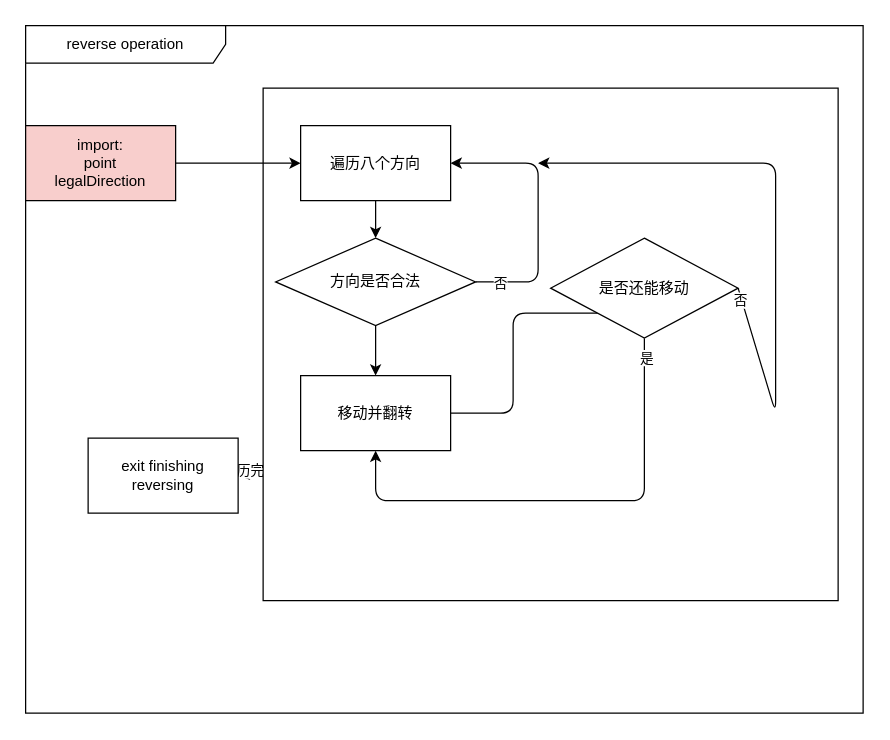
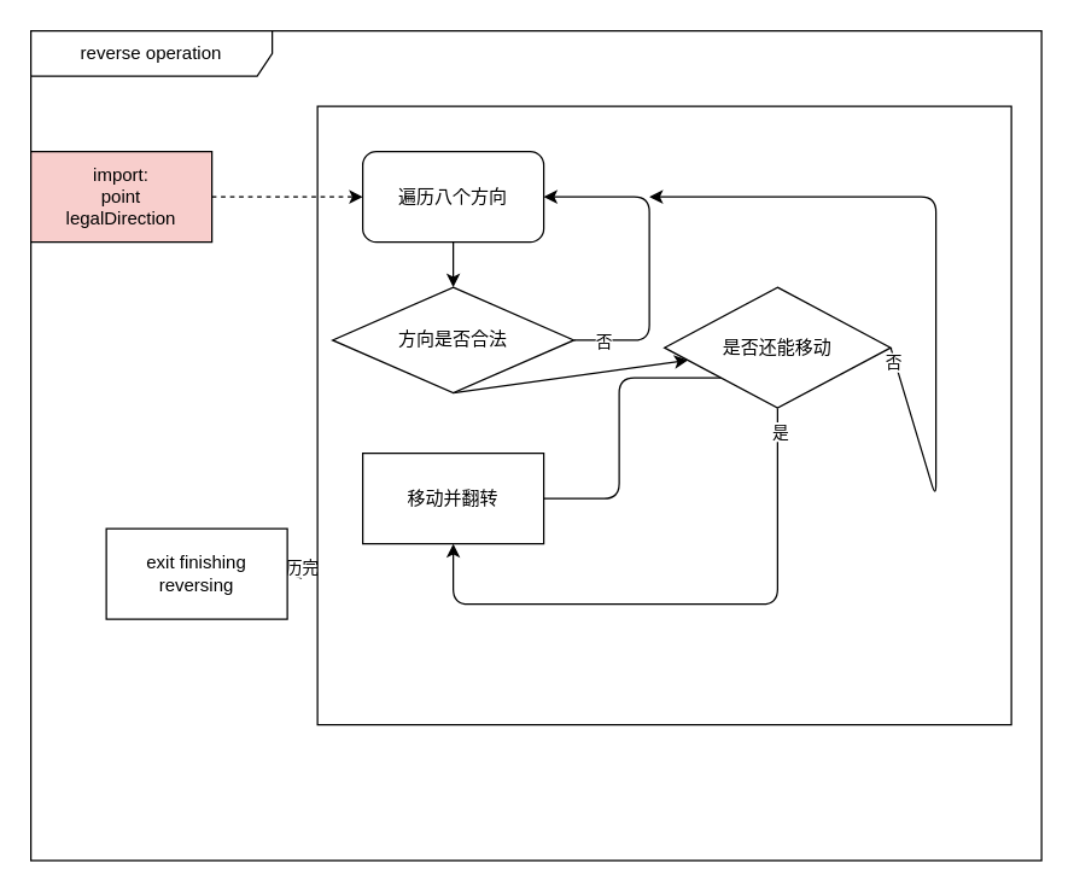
  <mxCell id="0" />
  <mxCell id="1" parent="0" />
  <mxCell id="2" value="reverse operation" style="shape=umlFrame;whiteSpace=wrap;html=1;pointerEvents=0;recursiveResize=0;container=1;collapsible=0;width=160;" vertex="1" parent="1"><mxGeometry x="20" y="20" width="670" height="550" as="geometry" /></mxCell>
  <mxCell id="3" style="edgeStyle=none;html=1;exitX=0;exitY=0.75;exitDx=0;exitDy=0;entryX=1;entryY=0.5;entryDx=0;entryDy=0;" edge="1" parent="2" source="5" target="19"><mxGeometry relative="1" as="geometry" /></mxCell>
  <mxCell id="4" value="遍历完成" style="edgeLabel;html=1;align=center;verticalAlign=middle;resizable=0;points=[];" vertex="1" connectable="0" parent="3"><mxGeometry x="-0.042" y="-3" relative="1" as="geometry"><mxPoint as="offset" /></mxGeometry></mxCell>
  <mxCell id="5" value="" style="rounded=0;whiteSpace=wrap;html=1;" vertex="1" parent="2"><mxGeometry x="190" y="50" width="460" height="410" as="geometry" /></mxCell>
  <mxCell id="6" style="edgeStyle=none;html=1;exitX=0.5;exitY=1;exitDx=0;exitDy=0;entryX=0.5;entryY=0;entryDx=0;entryDy=0;" edge="1" parent="2" source="7" target="11"><mxGeometry relative="1" as="geometry" /></mxCell>
- <mxCell id="7" value="遍历八个方向" style="rounded=0;whiteSpace=wrap;html=1;" vertex="1" parent="2"><mxGeometry x="220" y="80" width="120" height="60" as="geometry" /></mxCell>
+ <mxCell id="7" value="遍历八个方向" style="whiteSpace=wrap;html=1;rounded=1;" vertex="1" parent="2"><mxGeometry x="220" y="80" width="120" height="60" as="geometry" /></mxCell>
  <mxCell id="8" style="edgeStyle=none;html=1;exitX=1;exitY=0.5;exitDx=0;exitDy=0;entryX=1;entryY=0.5;entryDx=0;entryDy=0;" edge="1" parent="2" source="11" target="7"><mxGeometry relative="1" as="geometry"><Array as="points"><mxPoint x="410" y="205" /><mxPoint x="410" y="110" /></Array></mxGeometry></mxCell>
  <mxCell id="9" value="否" style="edgeLabel;html=1;align=center;verticalAlign=middle;resizable=0;points=[];" vertex="1" connectable="0" parent="8"><mxGeometry x="-0.821" relative="1" as="geometry"><mxPoint as="offset" /></mxGeometry></mxCell>
- <mxCell id="10" style="edgeStyle=none;html=1;exitX=0.5;exitY=1;exitDx=0;exitDy=0;" edge="1" parent="2" source="11" target="13"><mxGeometry relative="1" as="geometry" /></mxCell>
+ <mxCell id="10" style="edgeStyle=none;html=1;exitX=0.5;exitY=1;exitDx=0;exitDy=0;" edge="1" parent="2" source="11" target="18"><mxGeometry relative="1" as="geometry" /></mxCell>
  <mxCell id="11" value="方向是否合法" style="rhombus;whiteSpace=wrap;html=1;" vertex="1" parent="2"><mxGeometry x="200" y="170" width="160" height="70" as="geometry" /></mxCell>
  <mxCell id="12" style="edgeStyle=none;html=1;exitX=1;exitY=0.5;exitDx=0;exitDy=0;entryX=0.5;entryY=0;entryDx=0;entryDy=0;" edge="1" parent="2" source="13" target="18"><mxGeometry relative="1" as="geometry"><Array as="points"><mxPoint x="390" y="310" /><mxPoint x="390" y="230" /><mxPoint x="495" y="230" /></Array></mxGeometry></mxCell>
  <mxCell id="13" value="移动并翻转" style="rounded=0;whiteSpace=wrap;html=1;" vertex="1" parent="2"><mxGeometry x="220" y="280" width="120" height="60" as="geometry" /></mxCell>
  <mxCell id="14" style="edgeStyle=none;html=1;exitX=0.5;exitY=1;exitDx=0;exitDy=0;entryX=0.5;entryY=1;entryDx=0;entryDy=0;" edge="1" parent="2" source="18" target="13"><mxGeometry relative="1" as="geometry"><Array as="points"><mxPoint x="495" y="380" /><mxPoint x="280" y="380" /></Array></mxGeometry></mxCell>
  <mxCell id="15" value="是" style="edgeLabel;html=1;align=center;verticalAlign=middle;resizable=0;points=[];" vertex="1" connectable="0" parent="14"><mxGeometry x="-0.922" y="1" relative="1" as="geometry"><mxPoint as="offset" /></mxGeometry></mxCell>
  <mxCell id="16" style="edgeStyle=none;html=1;exitX=1;exitY=0.5;exitDx=0;exitDy=0;" edge="1" parent="2" source="18"><mxGeometry relative="1" as="geometry"><mxPoint x="410.0" y="110" as="targetPoint" /><Array as="points"><mxPoint x="600" y="310" /><mxPoint x="600" y="110" /></Array></mxGeometry></mxCell>
  <mxCell id="17" value="否" style="edgeLabel;html=1;align=center;verticalAlign=middle;resizable=0;points=[];" vertex="1" connectable="0" parent="16"><mxGeometry x="-0.961" y="-1" relative="1" as="geometry"><mxPoint as="offset" /></mxGeometry></mxCell>
  <mxCell id="18" value="是否还能移动" style="rhombus;whiteSpace=wrap;html=1;" vertex="1" parent="2"><mxGeometry x="420" y="170" width="150" height="80" as="geometry" /></mxCell>
  <mxCell id="19" value="exit finishing reversing" style="rounded=0;whiteSpace=wrap;html=1;" vertex="1" parent="2"><mxGeometry x="50" y="330" width="120" height="60" as="geometry" /></mxCell>
- <mxCell id="20" style="edgeStyle=none;html=1;exitX=1;exitY=0.5;exitDx=0;exitDy=0;entryX=0;entryY=0.5;entryDx=0;entryDy=0;" edge="1" parent="1" source="21" target="7"><mxGeometry relative="1" as="geometry" /></mxCell>
+ <mxCell id="20" style="edgeStyle=none;html=1;exitX=1;exitY=0.5;exitDx=0;exitDy=0;entryX=0;entryY=0.5;entryDx=0;entryDy=0;dashed=1;" edge="1" parent="1" source="21" target="7"><mxGeometry relative="1" as="geometry" /></mxCell>
  <mxCell id="21" value="import:&lt;br&gt;point&lt;div&gt;legalDirection&lt;/div&gt;" style="rounded=0;whiteSpace=wrap;html=1;fillColor=#f8cecc;" vertex="1" parent="1"><mxGeometry x="20" y="100" width="120" height="60" as="geometry" /></mxCell>
